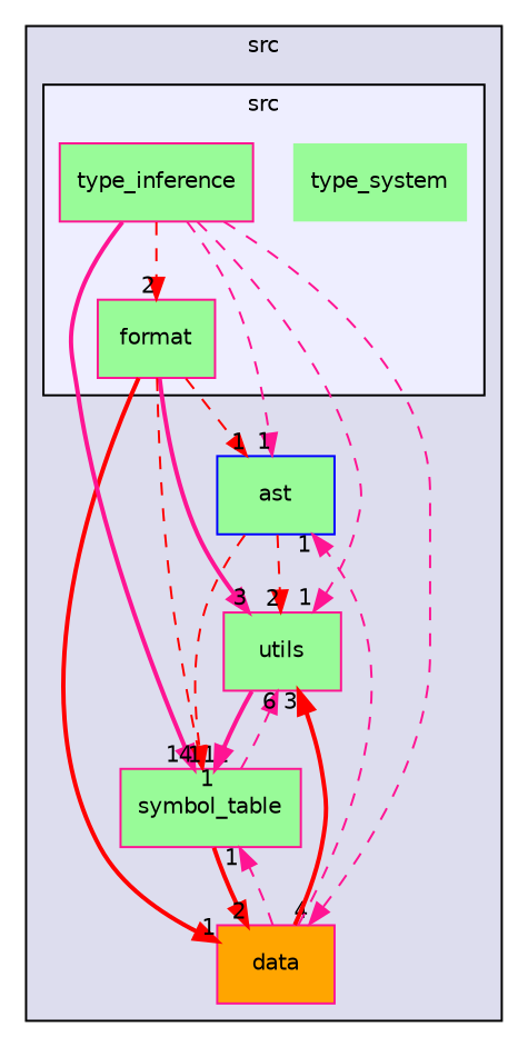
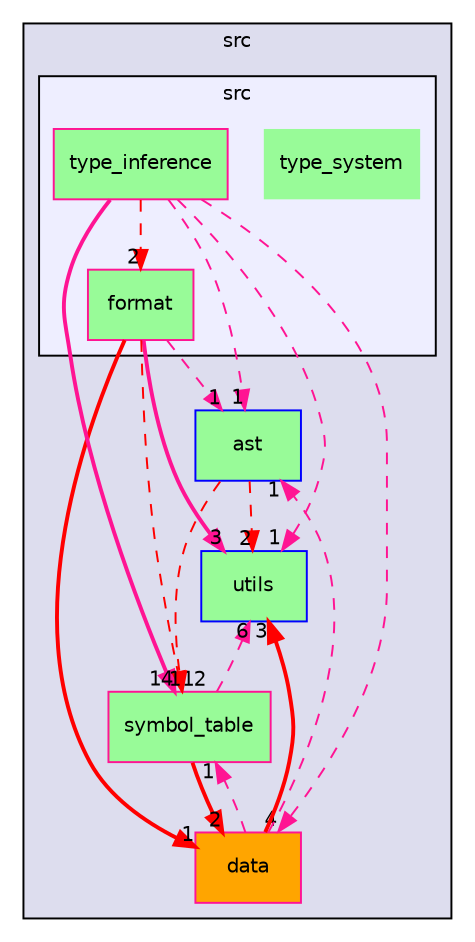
  digraph {
    compound=true
    node [color=deeppink fillcolor=palegreen fontname=Helvetica fontsize=10 shape=box style=filled]
    edge [color=deeppink headlabel=1 labeldistance=1.5 labelfontname=Helvetica labelfontsize=10 style=dashed]
    n1 [color=blue label=type_system shape=plaintext]
    n2 [label=format]
    n3 [label=type_inference]
    n4 [color=blue label=ast]
-   n5 [label=utils]
+   n5 [color=blue label=utils]
    n6 [fillcolor=orange label=data]
    n7 [label=symbol_table]
    subgraph cluster_1 {
      bgcolor="#ddddee"
      fontname=Helvetica
      fontsize=10
      label=src
      pencolor=black
      n4
      n5
      n6
      n7
      subgraph cluster_2 {
        bgcolor="#eeeeff"
        fontname=Helvetica
        fontsize=10
        label=src
        pencolor=black
        n1
        n2
        n3
      }
    }
-   n2 -> n4 [color=red]
+   n2 -> n4
    n2 -> n5 [headlabel=3 style=bold]
    n2 -> n6 [color=red style=bold]
    n2 -> n7 [color=red headlabel=12]
    n3 -> n2 [color=red headlabel=2]
    n3 -> n4
    n3 -> n5
    n3 -> n6 [headlabel=4]
    n3 -> n7 [headlabel=14 style=bold]
    n4 -> n5 [color=red headlabel=2]
    n4 -> n7 [color=red]
-   n5 -> n7 [style=bold]
    n6 -> n4
    n6 -> n5 [color=red headlabel=3 style=bold]
    n6 -> n7
    n7 -> n5 [headlabel=6]
    n7 -> n6 [color=red headlabel=2 style=bold]
  }
